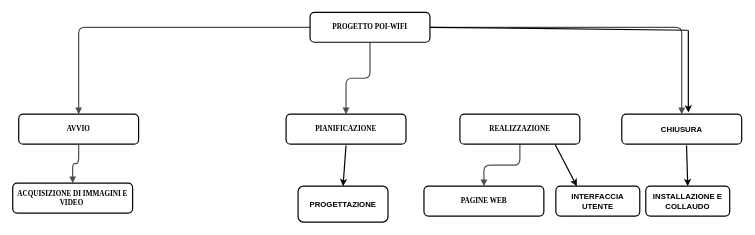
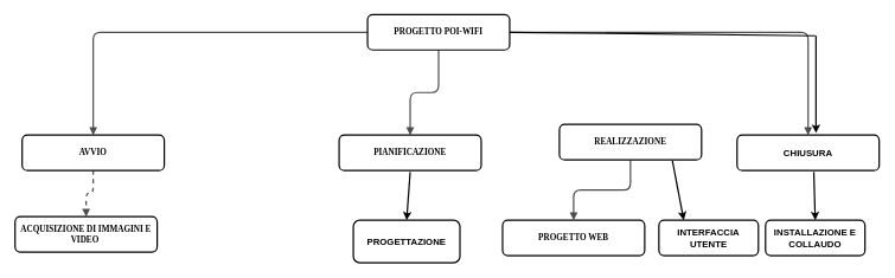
  <mxCell id="0" />
  <mxCell id="1" parent="0" />
  <mxCell id="2" value="" style="edgeStyle=orthogonalEdgeStyle;rounded=1;html=1;labelBackgroundColor=none;endArrow=block;endFill=1;strokeColor=#4D4D4D;strokeWidth=2;fontFamily=Verdana;fontSize=12;fontStyle=1" parent="1" source="10" target="9" edge="1"><mxGeometry relative="1" as="geometry" /></mxCell>
  <mxCell id="3" value="" style="edgeStyle=orthogonalEdgeStyle;rounded=1;html=1;labelBackgroundColor=none;endArrow=block;endFill=1;strokeColor=#4D4D4D;strokeWidth=2;fontFamily=Verdana;fontSize=12;fontStyle=1" parent="1" source="10" target="8" edge="1"><mxGeometry relative="1" as="geometry" /></mxCell>
  <mxCell id="4" value="" style="edgeStyle=orthogonalEdgeStyle;rounded=1;html=1;labelBackgroundColor=none;endArrow=block;endFill=1;strokeColor=#4D4D4D;strokeWidth=2;fontFamily=Verdana;fontSize=12;fontStyle=1;" parent="1" source="10" target="13" edge="1"><mxGeometry relative="1" as="geometry" /></mxCell>
- <mxCell id="5" value="" style="edgeStyle=orthogonalEdgeStyle;rounded=1;html=1;labelBackgroundColor=none;endArrow=block;endFill=1;strokeColor=#4D4D4D;strokeWidth=2;fontFamily=Verdana;fontSize=12;fontStyle=1" parent="1" source="8" target="7" edge="1"><mxGeometry relative="1" as="geometry" /></mxCell>
+ <mxCell id="5" value="" style="edgeStyle=orthogonalEdgeStyle;rounded=1;html=1;labelBackgroundColor=none;endArrow=block;endFill=1;strokeColor=#4D4D4D;strokeWidth=2;fontFamily=Verdana;fontSize=12;fontStyle=1;dashed=1;" parent="1" source="8" target="7" edge="1"><mxGeometry relative="1" as="geometry" /></mxCell>
  <mxCell id="6" value="" style="edgeStyle=orthogonalEdgeStyle;rounded=1;html=1;labelBackgroundColor=none;endArrow=block;endFill=1;strokeColor=#4D4D4D;strokeWidth=2;fontFamily=Verdana;fontSize=12;fontStyle=1" parent="1" source="11" target="12" edge="1"><mxGeometry relative="1" as="geometry" /></mxCell>
  <mxCell id="7" value="ACQUISIZIONE DI IMMAGINI E VIDEO&amp;nbsp;" style="whiteSpace=wrap;html=1;rounded=1;shadow=0;comic=0;strokeWidth=2;fontFamily=Verdana;align=center;fontSize=12;fontStyle=1" parent="1" vertex="1"><mxGeometry x="20" y="305" width="200" height="50" as="geometry" /></mxCell>
  <mxCell id="8" value="AVVIO" style="whiteSpace=wrap;html=1;rounded=1;shadow=0;comic=0;strokeWidth=2;fontFamily=Verdana;align=center;fontSize=12;fontStyle=1" parent="1" vertex="1"><mxGeometry x="30" y="190" width="200" height="50" as="geometry" /></mxCell>
  <mxCell id="9" value="PIANIFICAZIONE" style="whiteSpace=wrap;html=1;rounded=1;shadow=0;comic=0;strokeWidth=2;fontFamily=Verdana;align=center;fontSize=12;fontStyle=1" parent="1" vertex="1"><mxGeometry x="476" y="190" width="200" height="50" as="geometry" /></mxCell>
  <mxCell id="10" value="PROGETTO POI-WIFI" style="whiteSpace=wrap;html=1;rounded=1;shadow=0;comic=0;strokeWidth=2;fontFamily=Verdana;align=center;fontSize=12;fontStyle=1" parent="1" vertex="1"><mxGeometry x="516" y="20" width="200" height="50" as="geometry" /></mxCell>
- <mxCell id="11" value="REALIZZAZIONE" style="whiteSpace=wrap;html=1;rounded=1;shadow=0;comic=0;strokeWidth=2;fontFamily=Verdana;align=center;fontSize=12;fontStyle=1" parent="1" vertex="1"><mxGeometry x="766" y="190" width="200" height="50" as="geometry" /></mxCell>
- <mxCell id="12" value="PAGINE WEB" style="whiteSpace=wrap;html=1;rounded=1;shadow=0;comic=0;strokeWidth=2;fontFamily=Verdana;align=center;fontSize=12;fontStyle=1" parent="1" vertex="1"><mxGeometry x="706" y="310" width="200" height="50" as="geometry" /></mxCell>
+ <mxCell id="11" value="REALIZZAZIONE" style="whiteSpace=wrap;html=1;rounded=1;shadow=0;comic=0;strokeWidth=2;fontFamily=Verdana;align=center;fontSize=12;fontStyle=1" parent="1" vertex="1"><mxGeometry x="786" y="175" width="200" height="50" as="geometry" /></mxCell>
+ <mxCell id="12" value="PROGETTO WEB" style="whiteSpace=wrap;html=1;rounded=1;shadow=0;comic=0;strokeWidth=2;fontFamily=Verdana;align=center;fontSize=12;fontStyle=1" parent="1" vertex="1"><mxGeometry x="706" y="310" width="200" height="50" as="geometry" /></mxCell>
  <mxCell id="13" value="CHIUSURA" style="rounded=1;whiteSpace=wrap;html=1;strokeWidth=2;fontStyle=1;fontSize=13;" vertex="1" parent="1"><mxGeometry x="1036" y="190" width="200" height="50" as="geometry" /></mxCell>
  <mxCell id="14" value="" style="endArrow=none;html=1;strokeWidth=2;exitX=1;exitY=0.5;exitDx=0;exitDy=0;" edge="1" parent="1" source="10"><mxGeometry width="50" height="50" relative="1" as="geometry"><mxPoint x="1136" y="80" as="sourcePoint" /><mxPoint x="1146" y="50" as="targetPoint" /></mxGeometry></mxCell>
  <mxCell id="15" value="" style="endArrow=classic;html=1;strokeWidth=2;entryX=0.555;entryY=-0.06;entryDx=0;entryDy=0;entryPerimeter=0;" edge="1" parent="1" target="13"><mxGeometry width="50" height="50" relative="1" as="geometry"><mxPoint x="1147" y="50" as="sourcePoint" /><mxPoint x="1321" y="70" as="targetPoint" /></mxGeometry></mxCell>
  <mxCell id="16" value="&lt;b&gt;INSTALLAZIONE E COLLAUDO&lt;/b&gt;" style="rounded=1;whiteSpace=wrap;html=1;fontSize=13;strokeWidth=2;" vertex="1" parent="1"><mxGeometry x="1076" y="310" width="140" height="50" as="geometry" /></mxCell>
  <mxCell id="17" value="" style="endArrow=classic;html=1;fontSize=13;strokeWidth=2;exitX=0.54;exitY=1.04;exitDx=0;exitDy=0;exitPerimeter=0;entryX=0.5;entryY=0;entryDx=0;entryDy=0;" edge="1" parent="1" source="13" target="16"><mxGeometry width="50" height="50" relative="1" as="geometry"><mxPoint x="1286" y="290" as="sourcePoint" /><mxPoint x="1307" y="297" as="targetPoint" /></mxGeometry></mxCell>
  <mxCell id="18" value="&lt;b&gt;PROGETTAZIONE&lt;/b&gt;" style="rounded=1;whiteSpace=wrap;html=1;fontSize=13;strokeWidth=2;" vertex="1" parent="1"><mxGeometry x="496" y="310" width="150" height="60" as="geometry" /></mxCell>
  <mxCell id="19" value="" style="endArrow=classic;html=1;fontSize=13;strokeWidth=2;entryX=0.5;entryY=0;entryDx=0;entryDy=0;" edge="1" parent="1" target="18"><mxGeometry width="50" height="50" relative="1" as="geometry"><mxPoint x="576" y="242" as="sourcePoint" /><mxPoint x="746" y="370" as="targetPoint" /></mxGeometry></mxCell>
  <mxCell id="20" value="&lt;b&gt;INTERFACCIA UTENTE&lt;/b&gt;" style="rounded=1;whiteSpace=wrap;html=1;fontSize=13;strokeWidth=2;" vertex="1" parent="1"><mxGeometry x="926" y="310" width="140" height="50" as="geometry" /></mxCell>
  <mxCell id="21" value="" style="endArrow=classic;html=1;fontSize=13;strokeWidth=2;exitX=0.795;exitY=1.02;exitDx=0;exitDy=0;exitPerimeter=0;entryX=0.25;entryY=0;entryDx=0;entryDy=0;" edge="1" parent="1" source="11" target="20"><mxGeometry width="50" height="50" relative="1" as="geometry"><mxPoint x="896" y="440" as="sourcePoint" /><mxPoint x="946" y="390" as="targetPoint" /></mxGeometry></mxCell>
